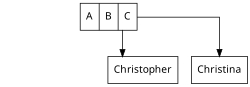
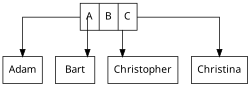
  digraph {
    splines=ortho
    node [fontname="Open Sans;sans-serif" fontsize=14 shape=record]
    edge [fontname="Open Sans;sans-serif" fontsize=14]
    n1 [label="<a> A |<b> B |<c> C"]
+   n2 [label=Adam]
+   n3 [label=Bart]
    n4 [label=Christina]
    n5 [label=Christopher]
+   n1 -> n2 [tailport=a]
+   n1 -> n3 [tailport=b]
    n1 -> n4 [tailport=c]
    n1 -> n5
  }
